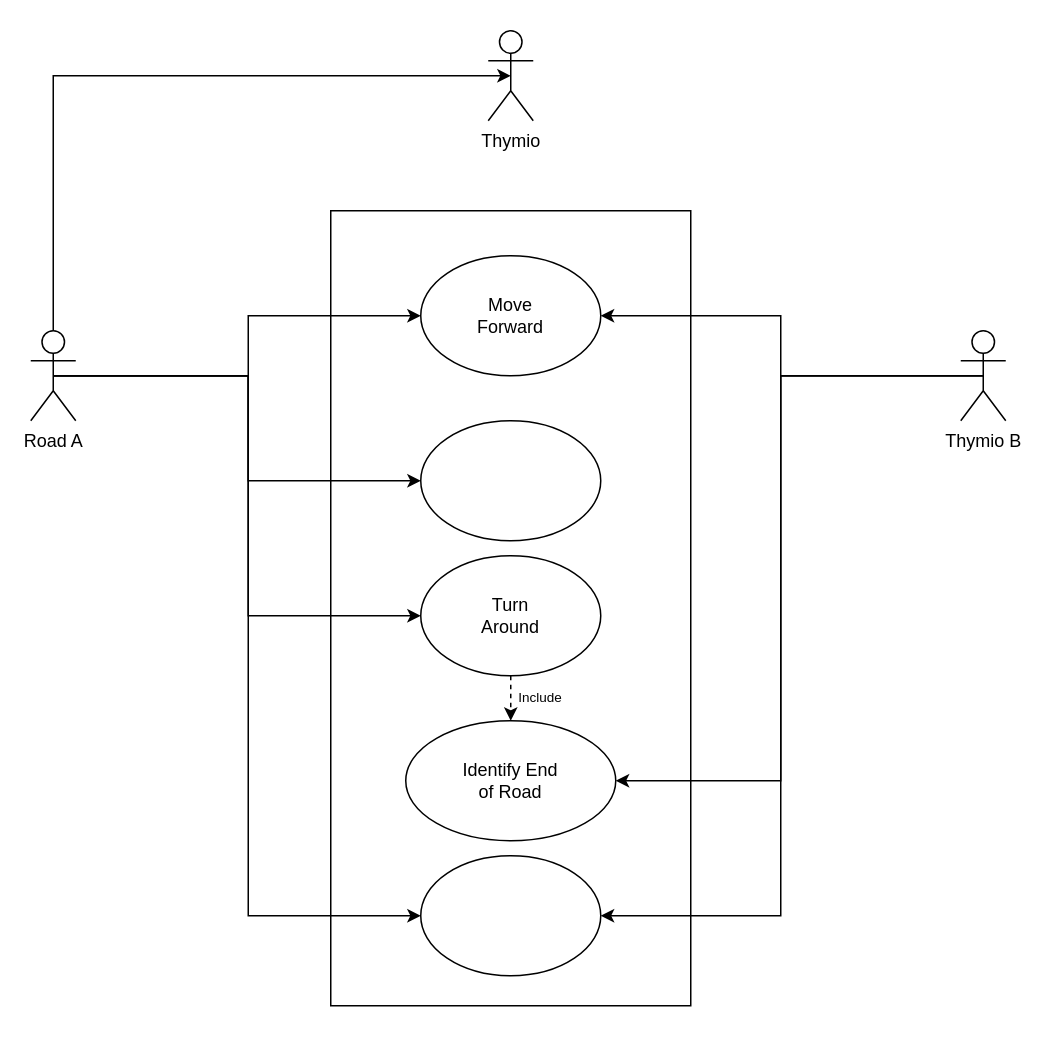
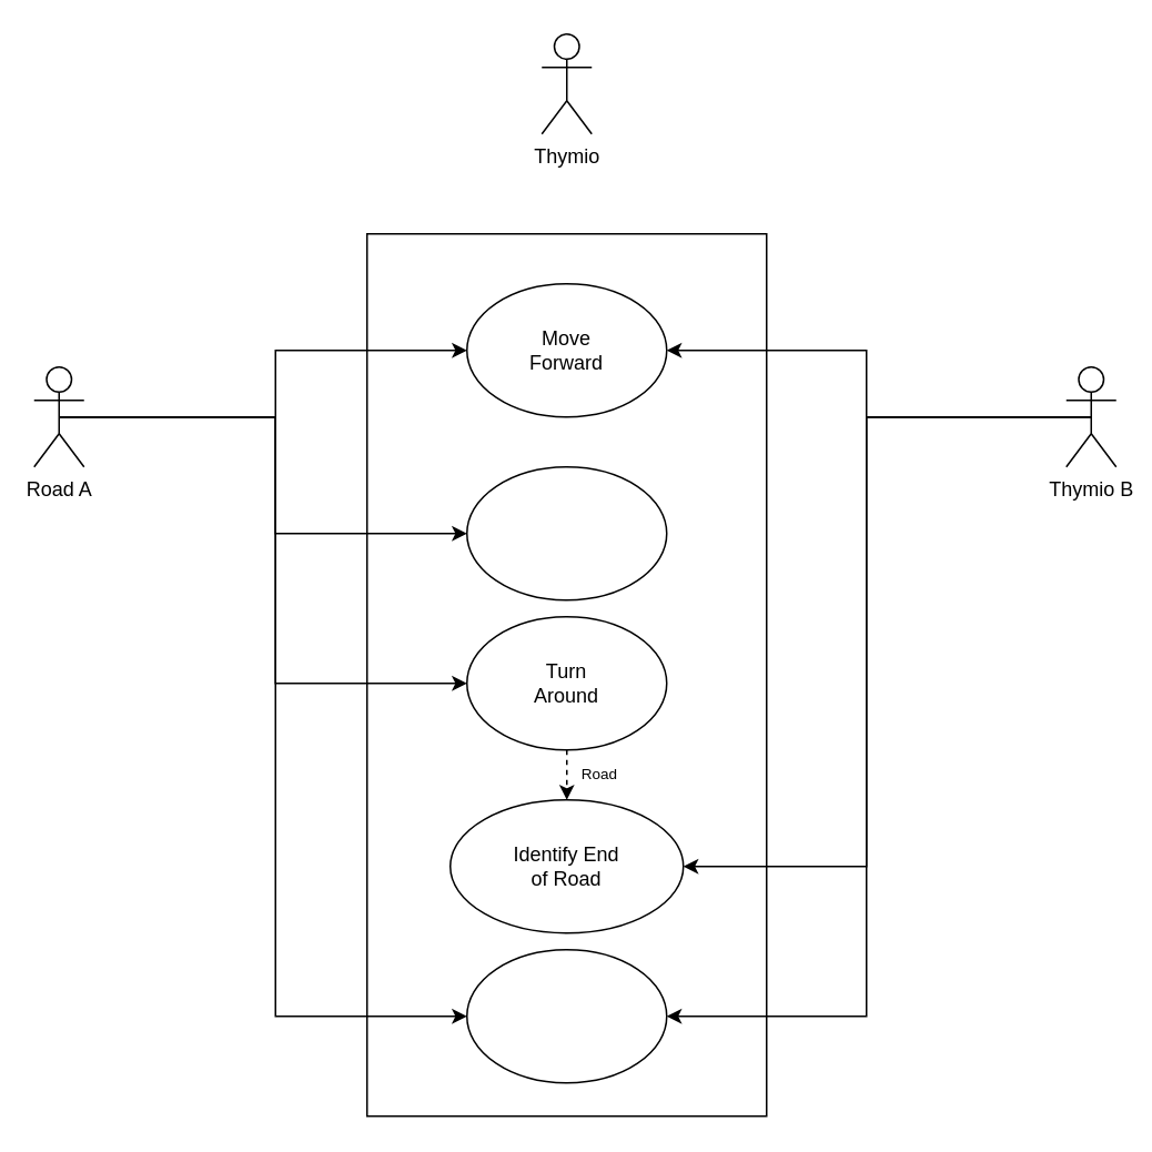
  <mxCell id="0" />
  <mxCell id="1" parent="0" />
  <mxCell id="2" value="" style="rounded=0;whiteSpace=wrap;html=1;fillColor=none;" parent="1" vertex="1"><mxGeometry x="220" y="140" width="240" height="530" as="geometry" /></mxCell>
  <mxCell id="3" style="edgeStyle=orthogonalEdgeStyle;rounded=0;orthogonalLoop=1;jettySize=auto;html=1;exitX=0.5;exitY=0.5;exitDx=0;exitDy=0;exitPerimeter=0;entryX=0;entryY=0.5;entryDx=0;entryDy=0;" parent="1" source="8" target="10" edge="1"><mxGeometry relative="1" as="geometry" /></mxCell>
  <mxCell id="4" style="edgeStyle=orthogonalEdgeStyle;rounded=0;orthogonalLoop=1;jettySize=auto;html=1;exitX=0.5;exitY=0.5;exitDx=0;exitDy=0;exitPerimeter=0;entryX=0;entryY=0.5;entryDx=0;entryDy=0;" parent="1" source="8" target="13" edge="1"><mxGeometry relative="1" as="geometry" /></mxCell>
  <mxCell id="5" style="edgeStyle=orthogonalEdgeStyle;rounded=0;orthogonalLoop=1;jettySize=auto;html=1;exitX=0.5;exitY=0.5;exitDx=0;exitDy=0;exitPerimeter=0;entryX=0;entryY=0.5;entryDx=0;entryDy=0;" parent="1" source="8" target="18" edge="1"><mxGeometry relative="1" as="geometry" /></mxCell>
  <mxCell id="6" style="edgeStyle=orthogonalEdgeStyle;rounded=0;orthogonalLoop=1;jettySize=auto;html=1;exitX=0.5;exitY=0.5;exitDx=0;exitDy=0;exitPerimeter=0;entryX=0;entryY=0.5;entryDx=0;entryDy=0;" parent="1" source="8" target="21" edge="1"><mxGeometry relative="1" as="geometry" /></mxCell>
- <mxCell id="7" style="edgeStyle=orthogonalEdgeStyle;rounded=0;orthogonalLoop=1;jettySize=auto;html=1;exitX=0.5;exitY=0;exitDx=0;exitDy=0;exitPerimeter=0;entryX=0.5;entryY=0.5;entryDx=0;entryDy=0;entryPerimeter=0;" parent="1" source="8" target="22" edge="1"><mxGeometry relative="1" as="geometry"><Array as="points"><mxPoint x="35" y="50" /></Array></mxGeometry></mxCell>
  <mxCell id="8" value="Road A" style="shape=umlActor;verticalLabelPosition=bottom;verticalAlign=top;html=1;outlineConnect=0;" parent="1" vertex="1"><mxGeometry x="20" y="220" width="30" height="60" as="geometry" /></mxCell>
  <mxCell id="9" value="" style="group" parent="1" vertex="1" connectable="0"><mxGeometry x="280" y="170" width="120" height="80" as="geometry" /></mxCell>
  <mxCell id="10" value="" style="ellipse;whiteSpace=wrap;html=1;" parent="9" vertex="1"><mxGeometry width="120" height="80" as="geometry" /></mxCell>
  <mxCell id="11" value="Move Forward" style="text;html=1;align=center;verticalAlign=middle;whiteSpace=wrap;rounded=0;" parent="9" vertex="1"><mxGeometry x="30" y="25" width="60" height="30" as="geometry" /></mxCell>
  <mxCell id="12" value="" style="group" parent="1" vertex="1" connectable="0"><mxGeometry x="280" y="280" width="120" height="80" as="geometry" /></mxCell>
  <mxCell id="13" value="" style="ellipse;whiteSpace=wrap;html=1;" parent="12" vertex="1"><mxGeometry width="120" height="80" as="geometry" /></mxCell>
  <mxCell id="14" style="edgeStyle=orthogonalEdgeStyle;rounded=0;orthogonalLoop=1;jettySize=auto;html=1;exitX=0.5;exitY=0.5;exitDx=0;exitDy=0;exitPerimeter=0;entryX=1;entryY=0.5;entryDx=0;entryDy=0;" parent="1" source="16" target="10" edge="1"><mxGeometry relative="1" as="geometry" /></mxCell>
  <mxCell id="15" style="edgeStyle=orthogonalEdgeStyle;rounded=0;orthogonalLoop=1;jettySize=auto;html=1;exitX=0.5;exitY=0.5;exitDx=0;exitDy=0;exitPerimeter=0;entryX=1;entryY=0.5;entryDx=0;entryDy=0;" parent="1" source="16" target="21" edge="1"><mxGeometry relative="1" as="geometry" /></mxCell>
  <mxCell id="16" value="Thymio B&lt;div&gt;&lt;br&gt;&lt;/div&gt;" style="shape=umlActor;verticalLabelPosition=bottom;verticalAlign=top;html=1;outlineConnect=0;" parent="1" vertex="1"><mxGeometry x="640" y="220" width="30" height="60" as="geometry" /></mxCell>
  <mxCell id="17" value="" style="group" parent="1" vertex="1" connectable="0"><mxGeometry x="280" y="370" width="120" height="80" as="geometry" /></mxCell>
  <mxCell id="18" value="" style="ellipse;whiteSpace=wrap;html=1;" parent="17" vertex="1"><mxGeometry width="120" height="80" as="geometry" /></mxCell>
  <mxCell id="19" value="Turn Around" style="text;html=1;align=center;verticalAlign=middle;whiteSpace=wrap;rounded=0;" parent="17" vertex="1"><mxGeometry x="30" y="25" width="60" height="30" as="geometry" /></mxCell>
  <mxCell id="20" value="" style="group" parent="1" vertex="1" connectable="0"><mxGeometry x="280" y="570" width="120" height="80" as="geometry" /></mxCell>
  <mxCell id="21" value="" style="ellipse;whiteSpace=wrap;html=1;" parent="20" vertex="1"><mxGeometry width="120" height="80" as="geometry" /></mxCell>
  <mxCell id="22" value="Thymio" style="shape=umlActor;verticalLabelPosition=bottom;verticalAlign=top;html=1;outlineConnect=0;" parent="1" vertex="1"><mxGeometry x="325" y="20" width="30" height="60" as="geometry" /></mxCell>
  <mxCell id="23" value="" style="group" vertex="1" connectable="0" parent="1"><mxGeometry x="270" y="480" width="140" height="80" as="geometry" /></mxCell>
  <mxCell id="24" value="" style="ellipse;whiteSpace=wrap;html=1;" vertex="1" parent="23"><mxGeometry width="140" height="80" as="geometry" /></mxCell>
  <mxCell id="25" value="Identify End of Road" style="text;html=1;align=center;verticalAlign=middle;whiteSpace=wrap;rounded=0;" vertex="1" parent="23"><mxGeometry x="35" y="25" width="70" height="30" as="geometry" /></mxCell>
  <mxCell id="26" value="" style="endArrow=classic;html=1;rounded=0;exitX=0.5;exitY=0.5;exitDx=0;exitDy=0;exitPerimeter=0;entryX=1;entryY=0.5;entryDx=0;entryDy=0;" edge="1" parent="1" source="16" target="24"><mxGeometry width="50" height="50" relative="1" as="geometry"><mxPoint x="330" y="490" as="sourcePoint" /><mxPoint x="380" y="440" as="targetPoint" /><Array as="points"><mxPoint x="520" y="250" /><mxPoint x="520" y="520" /></Array></mxGeometry></mxCell>
  <mxCell id="27" value="" style="endArrow=classic;html=1;rounded=0;dashed=1;exitX=0.5;exitY=1;exitDx=0;exitDy=0;entryX=0.5;entryY=0;entryDx=0;entryDy=0;" edge="1" parent="1" source="18" target="24"><mxGeometry width="50" height="50" relative="1" as="geometry"><mxPoint x="330" y="490" as="sourcePoint" /><mxPoint x="570" y="460" as="targetPoint" /></mxGeometry></mxCell>
- <mxCell id="28" value="Include" style="text;html=1;align=center;verticalAlign=middle;whiteSpace=wrap;rounded=0;fontSize=9;" vertex="1" parent="1"><mxGeometry x="330" y="450" width="60" height="30" as="geometry" /></mxCell>
+ <mxCell id="28" value="Road" style="text;html=1;align=center;verticalAlign=middle;whiteSpace=wrap;rounded=0;fontSize=9;" vertex="1" parent="1"><mxGeometry x="330" y="450" width="60" height="30" as="geometry" /></mxCell>
